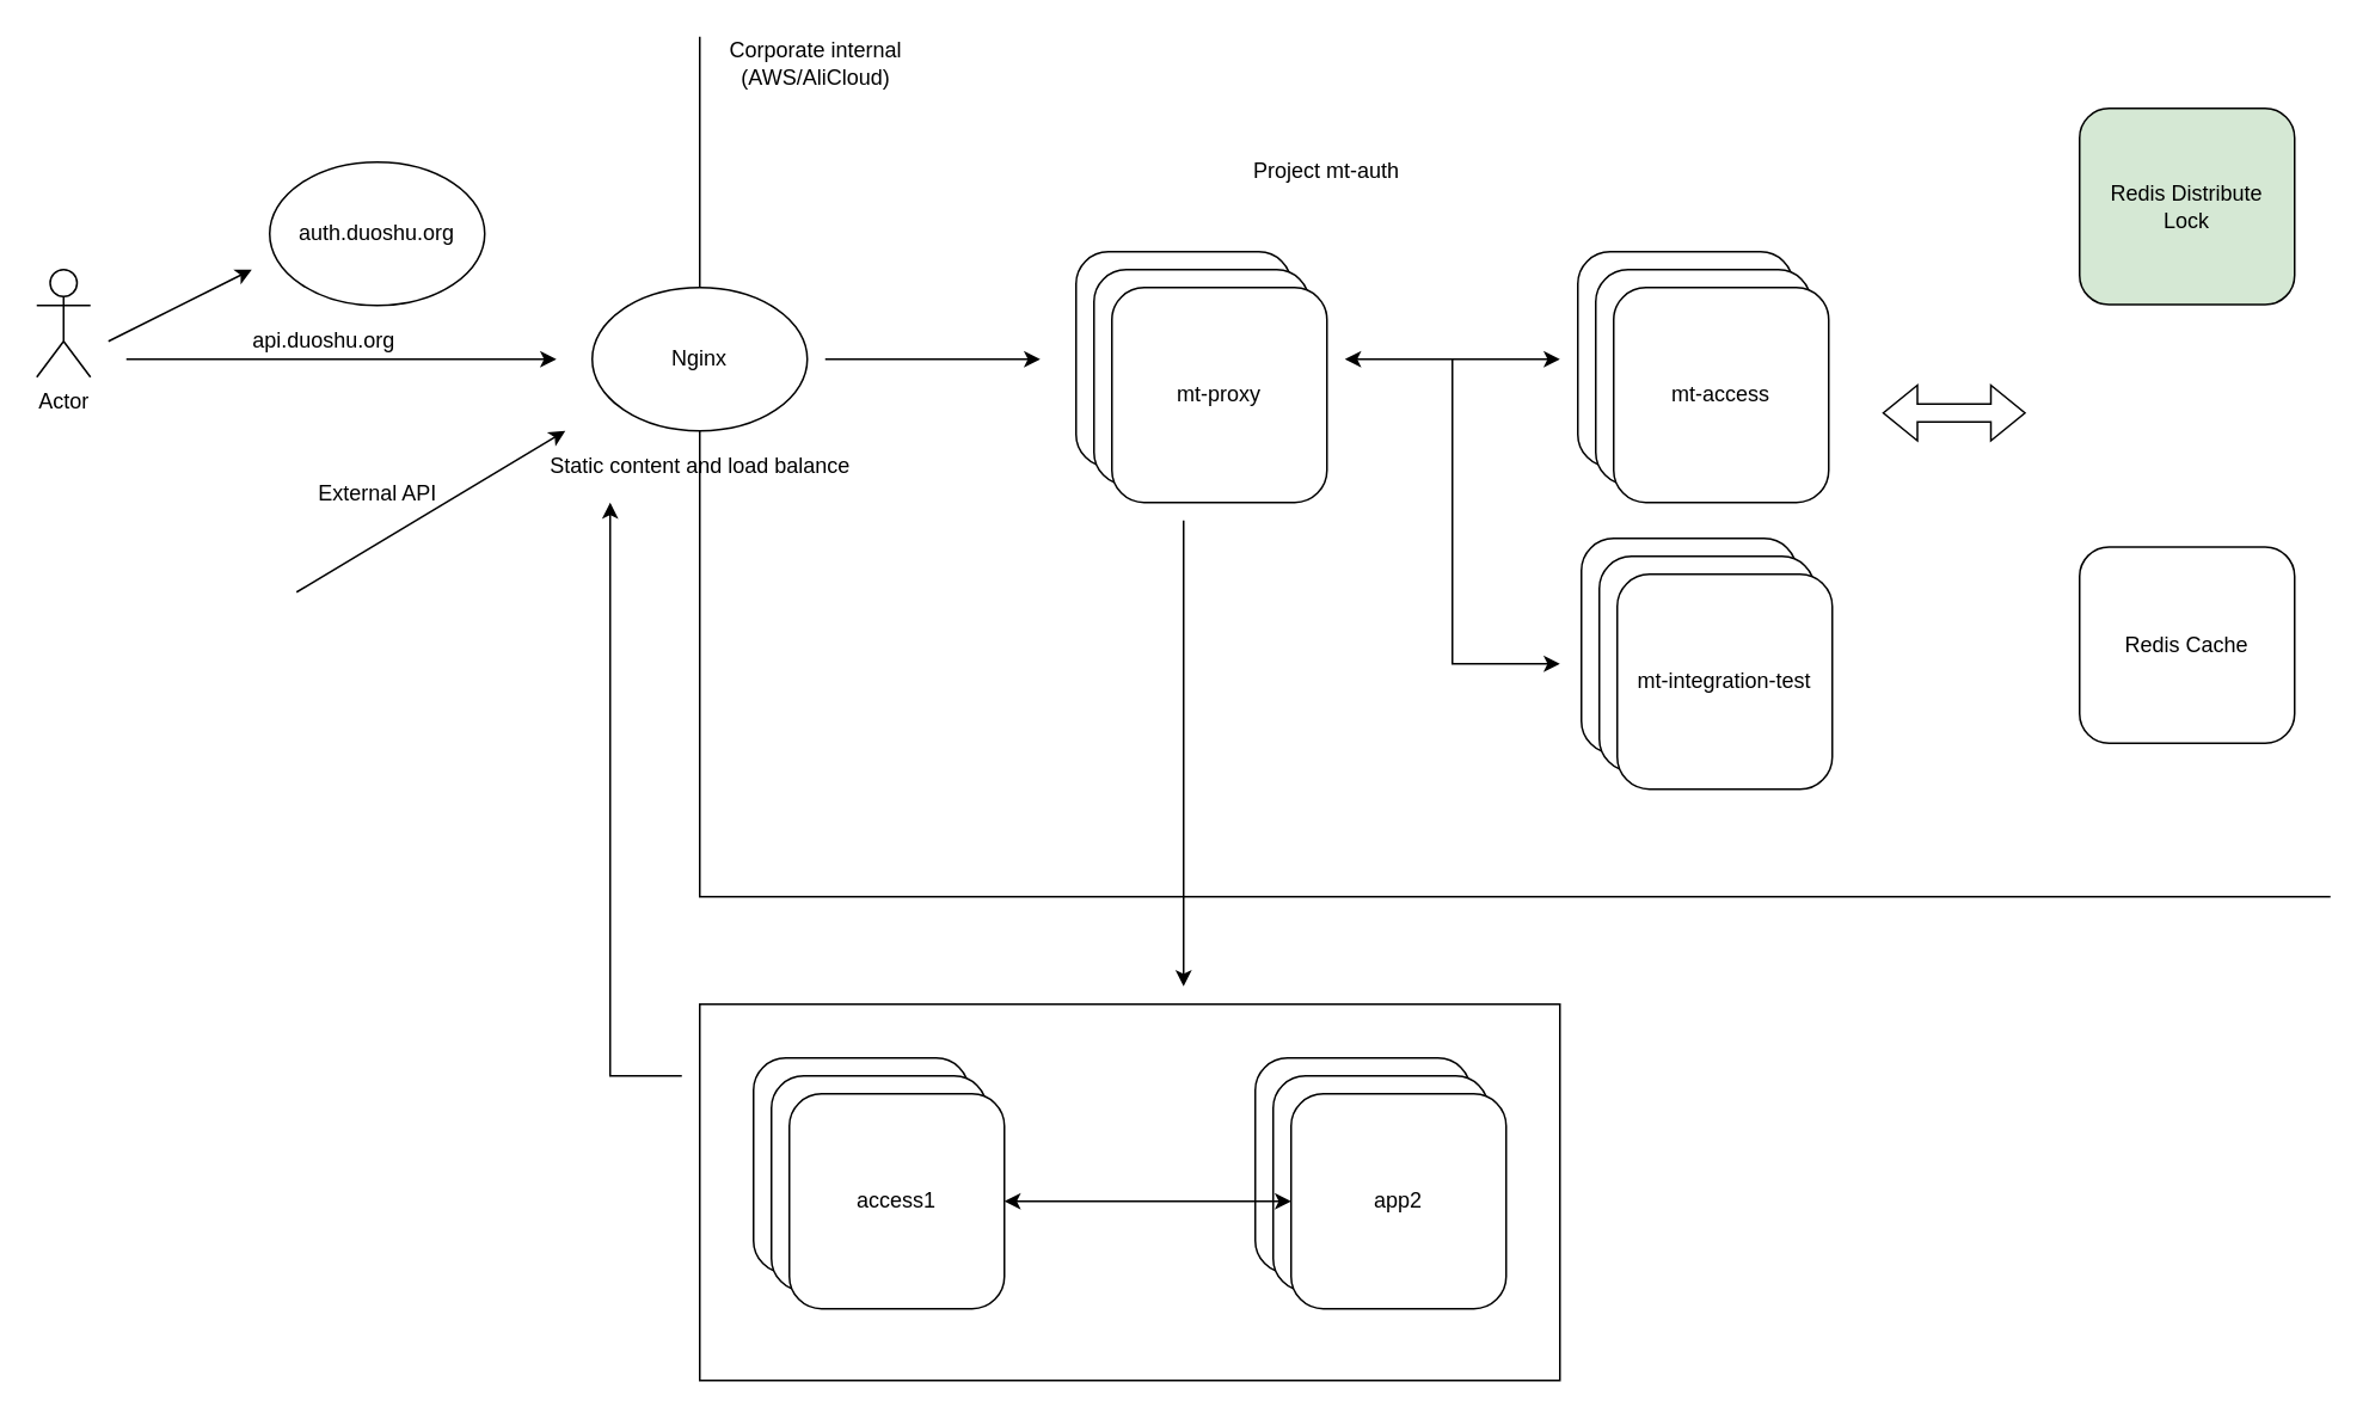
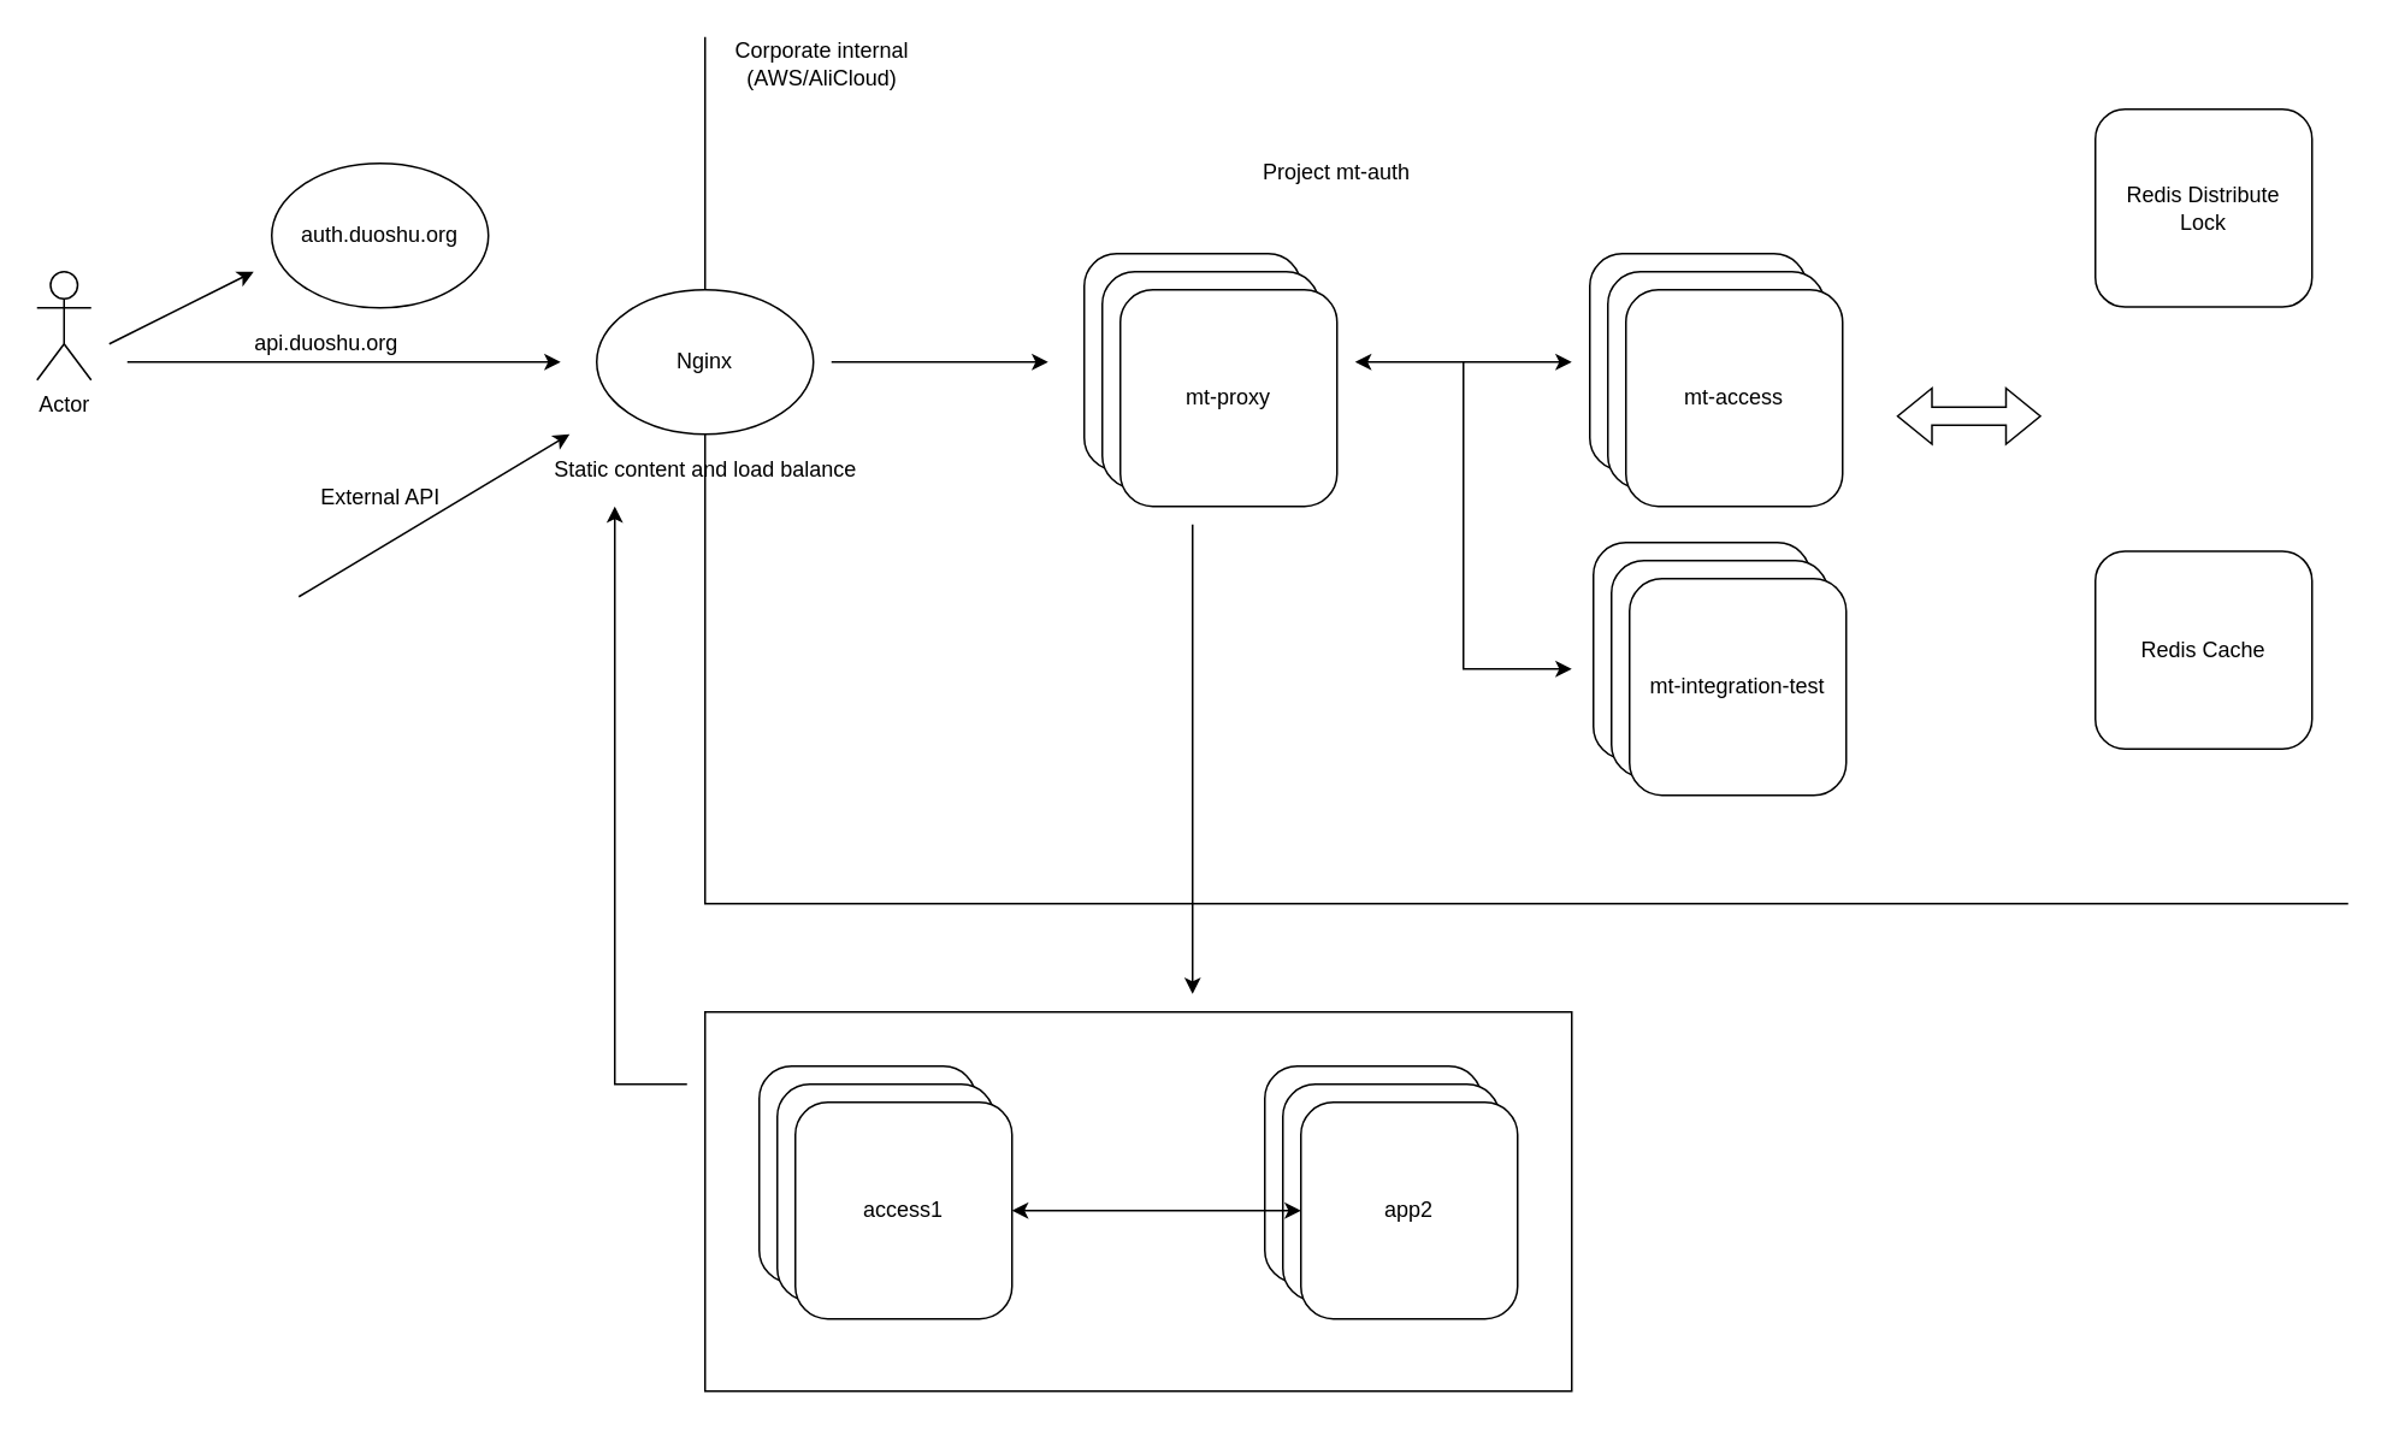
  <mxCell id="0" />
  <mxCell id="1" parent="0" />
  <mxCell id="2" value="" style="endArrow=none;html=1;rounded=0;entryX=0;entryY=0;entryDx=0;entryDy=0;" parent="1" target="25" edge="1"><mxGeometry width="50" height="50" relative="1" as="geometry"><mxPoint x="1300" y="500" as="sourcePoint" /><mxPoint x="410" y="340" as="targetPoint" /><Array as="points"><mxPoint x="840" y="500" /><mxPoint x="390" y="500" /></Array></mxGeometry></mxCell>
  <mxCell id="3" value="Actor" style="shape=umlActor;verticalLabelPosition=bottom;verticalAlign=top;html=1;outlineConnect=0;" parent="1" vertex="1"><mxGeometry x="20" y="150" width="30" height="60" as="geometry" /></mxCell>
  <mxCell id="4" value="Nginx" style="ellipse;whiteSpace=wrap;html=1;" parent="1" vertex="1"><mxGeometry x="330" y="160" width="120" height="80" as="geometry" /></mxCell>
  <mxCell id="5" value="auth.duoshu.org" style="ellipse;whiteSpace=wrap;html=1;" parent="1" vertex="1"><mxGeometry x="150" y="90" width="120" height="80" as="geometry" /></mxCell>
  <mxCell id="6" value="" style="endArrow=classic;html=1;rounded=0;" parent="1" edge="1"><mxGeometry width="50" height="50" relative="1" as="geometry"><mxPoint x="60" y="190" as="sourcePoint" /><mxPoint x="140" y="150" as="targetPoint" /></mxGeometry></mxCell>
  <mxCell id="7" value="" style="endArrow=classic;html=1;rounded=0;" parent="1" edge="1"><mxGeometry width="50" height="50" relative="1" as="geometry"><mxPoint x="70" y="200" as="sourcePoint" /><mxPoint x="310" y="200" as="targetPoint" /></mxGeometry></mxCell>
  <mxCell id="8" value="mt-proxy" style="rounded=1;whiteSpace=wrap;html=1;" parent="1" vertex="1"><mxGeometry x="600" y="140" width="120" height="120" as="geometry" /></mxCell>
  <mxCell id="9" value="mt-proxy" style="rounded=1;whiteSpace=wrap;html=1;" parent="1" vertex="1"><mxGeometry x="610" y="150" width="120" height="120" as="geometry" /></mxCell>
  <mxCell id="10" value="mt-proxy" style="rounded=1;whiteSpace=wrap;html=1;" parent="1" vertex="1"><mxGeometry x="620" y="160" width="120" height="120" as="geometry" /></mxCell>
  <mxCell id="11" value="" style="endArrow=classic;html=1;rounded=0;" parent="1" edge="1"><mxGeometry width="50" height="50" relative="1" as="geometry"><mxPoint x="460" y="200" as="sourcePoint" /><mxPoint x="580" y="200" as="targetPoint" /></mxGeometry></mxCell>
  <mxCell id="12" value="Static content and load balance" style="text;html=1;align=center;verticalAlign=middle;resizable=0;points=[];autosize=1;strokeColor=none;fillColor=none;" parent="1" vertex="1"><mxGeometry x="295" y="245" width="190" height="30" as="geometry" /></mxCell>
  <mxCell id="13" value="" style="endArrow=classic;html=1;rounded=0;" parent="1" edge="1"><mxGeometry width="50" height="50" relative="1" as="geometry"><mxPoint x="165" y="330" as="sourcePoint" /><mxPoint x="315" y="240" as="targetPoint" /></mxGeometry></mxCell>
  <mxCell id="14" value="External API" style="text;html=1;align=center;verticalAlign=middle;resizable=0;points=[];autosize=1;strokeColor=none;fillColor=none;" parent="1" vertex="1"><mxGeometry x="165" y="260" width="90" height="30" as="geometry" /></mxCell>
  <mxCell id="15" value="" style="rounded=0;whiteSpace=wrap;html=1;" parent="1" vertex="1"><mxGeometry x="390" y="560" width="480" height="210" as="geometry" /></mxCell>
  <mxCell id="16" value="mt-access" style="rounded=1;whiteSpace=wrap;html=1;" parent="1" vertex="1"><mxGeometry x="700" y="590" width="120" height="120" as="geometry" /></mxCell>
  <mxCell id="17" value="mt-proxy" style="rounded=1;whiteSpace=wrap;html=1;" parent="1" vertex="1"><mxGeometry x="420" y="590" width="120" height="120" as="geometry" /></mxCell>
  <mxCell id="18" value="mt-proxy" style="rounded=1;whiteSpace=wrap;html=1;" parent="1" vertex="1"><mxGeometry x="430" y="600" width="120" height="120" as="geometry" /></mxCell>
  <mxCell id="19" value="access1" style="rounded=1;whiteSpace=wrap;html=1;" parent="1" vertex="1"><mxGeometry x="440" y="610" width="120" height="120" as="geometry" /></mxCell>
  <mxCell id="20" value="mt-access" style="rounded=1;whiteSpace=wrap;html=1;" parent="1" vertex="1"><mxGeometry x="710" y="600" width="120" height="120" as="geometry" /></mxCell>
  <mxCell id="21" value="app2" style="rounded=1;whiteSpace=wrap;html=1;" parent="1" vertex="1"><mxGeometry x="720" y="610" width="120" height="120" as="geometry" /></mxCell>
  <mxCell id="22" value="" style="endArrow=classic;startArrow=classic;html=1;rounded=0;exitX=0;exitY=0.5;exitDx=0;exitDy=0;entryX=1;entryY=0.5;entryDx=0;entryDy=0;" parent="1" source="21" target="19" edge="1"><mxGeometry width="50" height="50" relative="1" as="geometry"><mxPoint x="670" y="650" as="sourcePoint" /><mxPoint x="570" y="670" as="targetPoint" /></mxGeometry></mxCell>
  <mxCell id="23" value="api.duoshu.org" style="text;html=1;align=center;verticalAlign=middle;resizable=0;points=[];autosize=1;strokeColor=none;fillColor=none;" parent="1" vertex="1"><mxGeometry x="130" y="175" width="100" height="30" as="geometry" /></mxCell>
  <mxCell id="24" value="Project mt-auth" style="text;html=1;strokeColor=none;fillColor=none;align=center;verticalAlign=middle;whiteSpace=wrap;rounded=0;" parent="1" vertex="1"><mxGeometry x="680" y="80" width="120" height="30" as="geometry" /></mxCell>
  <mxCell id="25" value="Corporate internal (AWS/AliCloud)" style="text;html=1;strokeColor=none;fillColor=none;align=center;verticalAlign=middle;whiteSpace=wrap;rounded=0;" parent="1" vertex="1"><mxGeometry x="390" y="20" width="130" height="30" as="geometry" /></mxCell>
  <mxCell id="26" value="" style="shape=flexArrow;endArrow=classic;startArrow=classic;html=1;rounded=0;" parent="1" edge="1"><mxGeometry width="100" height="100" relative="1" as="geometry"><mxPoint x="1050" y="230" as="sourcePoint" /><mxPoint x="1130" y="230" as="targetPoint" /></mxGeometry></mxCell>
  <mxCell id="27" value="" style="endArrow=classic;html=1;rounded=0;" edge="1" parent="1"><mxGeometry width="50" height="50" relative="1" as="geometry"><mxPoint x="380" y="600" as="sourcePoint" /><mxPoint x="340" y="280" as="targetPoint" /><Array as="points"><mxPoint x="340" y="600" /></Array></mxGeometry></mxCell>
  <mxCell id="28" value="" style="endArrow=classic;html=1;rounded=0;" edge="1" parent="1"><mxGeometry width="50" height="50" relative="1" as="geometry"><mxPoint x="660" y="290" as="sourcePoint" /><mxPoint x="660" y="550" as="targetPoint" /></mxGeometry></mxCell>
  <mxCell id="29" value="" style="group" vertex="1" connectable="0" parent="1"><mxGeometry x="880" y="140" width="140" height="140" as="geometry" /></mxCell>
  <mxCell id="30" value="mt-access" style="rounded=1;whiteSpace=wrap;html=1;" parent="29" vertex="1"><mxGeometry width="120" height="120" as="geometry" /></mxCell>
  <mxCell id="31" value="mt-access" style="rounded=1;whiteSpace=wrap;html=1;" parent="29" vertex="1"><mxGeometry x="10" y="10" width="120" height="120" as="geometry" /></mxCell>
  <mxCell id="32" value="mt-access" style="rounded=1;whiteSpace=wrap;html=1;" parent="29" vertex="1"><mxGeometry x="20" y="20" width="120" height="120" as="geometry" /></mxCell>
  <mxCell id="33" value="" style="endArrow=classic;startArrow=classic;html=1;rounded=0;" edge="1" parent="1"><mxGeometry width="50" height="50" relative="1" as="geometry"><mxPoint x="750" y="200" as="sourcePoint" /><mxPoint x="870" y="200" as="targetPoint" /></mxGeometry></mxCell>
  <mxCell id="34" value="" style="group" vertex="1" connectable="0" parent="1"><mxGeometry x="882" y="300" width="308" height="165" as="geometry" /></mxCell>
  <mxCell id="35" value="mt-proxy" style="rounded=1;whiteSpace=wrap;html=1;" vertex="1" parent="34"><mxGeometry width="120" height="120" as="geometry" /></mxCell>
  <mxCell id="36" value="mt-proxy" style="rounded=1;whiteSpace=wrap;html=1;" vertex="1" parent="34"><mxGeometry x="10" y="10" width="120" height="120" as="geometry" /></mxCell>
  <mxCell id="37" value="mt-integration-test" style="rounded=1;whiteSpace=wrap;html=1;" vertex="1" parent="34"><mxGeometry x="20" y="20" width="120" height="120" as="geometry" /></mxCell>
  <mxCell id="38" value="" style="endArrow=classic;html=1;rounded=0;" edge="1" parent="1"><mxGeometry width="50" height="50" relative="1" as="geometry"><mxPoint x="810" y="200" as="sourcePoint" /><mxPoint x="870" y="370" as="targetPoint" /><Array as="points"><mxPoint x="810" y="370" /></Array></mxGeometry></mxCell>
  <mxCell id="39" value="Redis Cache" style="rounded=1;whiteSpace=wrap;html=1;" parent="1" vertex="1"><mxGeometry x="1160" y="304.78" width="120" height="109.55" as="geometry" /></mxCell>
- <mxCell id="40" value="Redis Distribute&lt;br&gt;Lock" style="rounded=1;whiteSpace=wrap;html=1;fillColor=#d5e8d4;" parent="1" vertex="1"><mxGeometry x="1160" y="60" width="120" height="109.55" as="geometry" /></mxCell>
+ <mxCell id="40" value="Redis Distribute&lt;br&gt;Lock" style="rounded=1;whiteSpace=wrap;html=1;" parent="1" vertex="1"><mxGeometry x="1160" y="60" width="120" height="109.55" as="geometry" /></mxCell>
